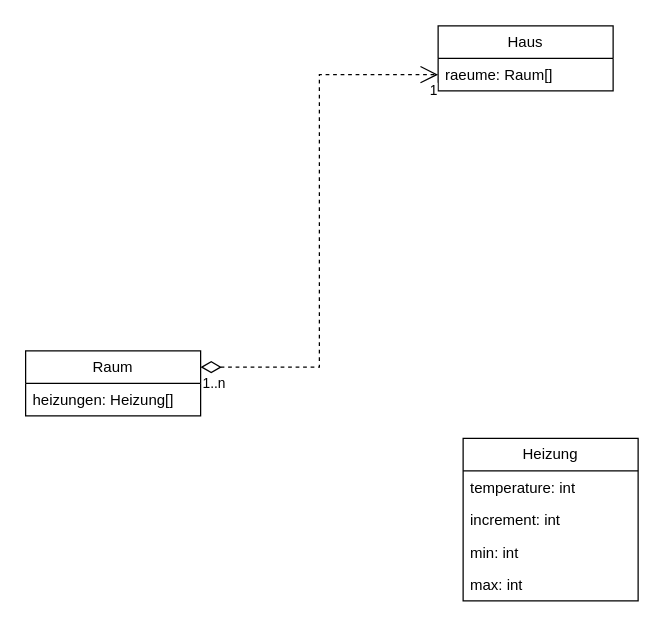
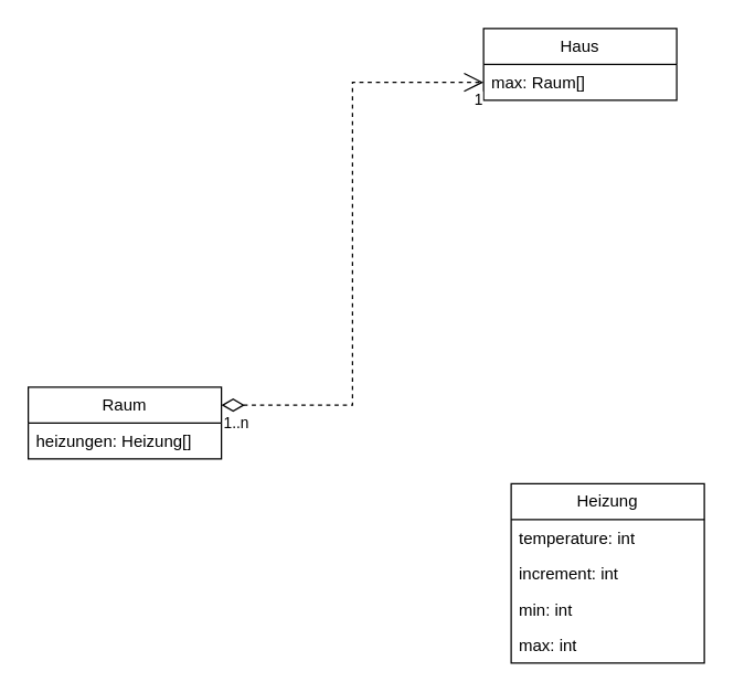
  <mxCell id="0" />
  <mxCell id="1" parent="0" />
  <mxCell id="2" value="Haus" style="swimlane;fontStyle=0;childLayout=stackLayout;horizontal=1;startSize=26;fillColor=none;horizontalStack=0;resizeParent=1;resizeParentMax=0;resizeLast=0;collapsible=1;marginBottom=0;whiteSpace=wrap;html=1;" vertex="1" parent="1"><mxGeometry x="350" y="20" width="140" height="52" as="geometry" /></mxCell>
- <mxCell id="3" value="raeume: Raum[]" style="text;strokeColor=none;fillColor=none;align=left;verticalAlign=top;spacingLeft=4;spacingRight=4;overflow=hidden;rotatable=0;points=[[0,0.5],[1,0.5]];portConstraint=eastwest;whiteSpace=wrap;html=1;" vertex="1" parent="2"><mxGeometry y="26" width="140" height="26" as="geometry" /></mxCell>
+ <mxCell id="3" value="max: Raum[]" style="text;strokeColor=none;fillColor=none;align=left;verticalAlign=top;spacingLeft=4;spacingRight=4;overflow=hidden;rotatable=0;points=[[0,0.5],[1,0.5]];portConstraint=eastwest;whiteSpace=wrap;html=1;" vertex="1" parent="2"><mxGeometry y="26" width="140" height="26" as="geometry" /></mxCell>
  <mxCell id="4" value="Raum" style="swimlane;fontStyle=0;childLayout=stackLayout;horizontal=1;startSize=26;fillColor=none;horizontalStack=0;resizeParent=1;resizeParentMax=0;resizeLast=0;collapsible=1;marginBottom=0;whiteSpace=wrap;html=1;" vertex="1" parent="1"><mxGeometry x="20" y="280" width="140" height="52" as="geometry" /></mxCell>
  <mxCell id="5" value="heizungen: Heizung[]" style="text;strokeColor=none;fillColor=none;align=left;verticalAlign=top;spacingLeft=4;spacingRight=4;overflow=hidden;rotatable=0;points=[[0,0.5],[1,0.5]];portConstraint=eastwest;whiteSpace=wrap;html=1;" vertex="1" parent="4"><mxGeometry y="26" width="140" height="26" as="geometry" /></mxCell>
  <mxCell id="6" value="&lt;div&gt;Heizung&lt;/div&gt;" style="swimlane;fontStyle=0;childLayout=stackLayout;horizontal=1;startSize=26;fillColor=none;horizontalStack=0;resizeParent=1;resizeParentMax=0;resizeLast=0;collapsible=1;marginBottom=0;whiteSpace=wrap;html=1;" vertex="1" parent="1"><mxGeometry x="370" y="350" width="140" height="130" as="geometry" /></mxCell>
  <mxCell id="7" value="temperature: int" style="text;strokeColor=none;fillColor=none;align=left;verticalAlign=top;spacingLeft=4;spacingRight=4;overflow=hidden;rotatable=0;points=[[0,0.5],[1,0.5]];portConstraint=eastwest;whiteSpace=wrap;html=1;" vertex="1" parent="6"><mxGeometry y="26" width="140" height="26" as="geometry" /></mxCell>
  <mxCell id="8" value="increment: int" style="text;strokeColor=none;fillColor=none;align=left;verticalAlign=top;spacingLeft=4;spacingRight=4;overflow=hidden;rotatable=0;points=[[0,0.5],[1,0.5]];portConstraint=eastwest;whiteSpace=wrap;html=1;" vertex="1" parent="6"><mxGeometry y="52" width="140" height="26" as="geometry" /></mxCell>
  <mxCell id="9" value="min: int" style="text;strokeColor=none;fillColor=none;align=left;verticalAlign=top;spacingLeft=4;spacingRight=4;overflow=hidden;rotatable=0;points=[[0,0.5],[1,0.5]];portConstraint=eastwest;whiteSpace=wrap;html=1;" vertex="1" parent="6"><mxGeometry y="78" width="140" height="26" as="geometry" /></mxCell>
  <mxCell id="10" value="max: int" style="text;strokeColor=none;fillColor=none;align=left;verticalAlign=top;spacingLeft=4;spacingRight=4;overflow=hidden;rotatable=0;points=[[0,0.5],[1,0.5]];portConstraint=eastwest;whiteSpace=wrap;html=1;" vertex="1" parent="6"><mxGeometry y="104" width="140" height="26" as="geometry" /></mxCell>
  <mxCell id="11" value="" style="endArrow=open;html=1;endSize=12;startArrow=diamondThin;startSize=14;startFill=0;edgeStyle=orthogonalEdgeStyle;rounded=0;exitX=1;exitY=0.25;exitDx=0;exitDy=0;entryX=0;entryY=0.5;entryDx=0;entryDy=0;dashed=1;" edge="1" parent="1" source="4" target="3"><mxGeometry relative="1" as="geometry"><mxPoint x="170" y="250" as="sourcePoint" /><mxPoint x="330" y="250" as="targetPoint" /></mxGeometry></mxCell>
  <mxCell id="12" value="1..n" style="edgeLabel;resizable=0;html=1;align=left;verticalAlign=top;" connectable="0" vertex="1" parent="11"><mxGeometry x="-1" relative="1" as="geometry" /></mxCell>
  <mxCell id="13" value="1" style="edgeLabel;resizable=0;html=1;align=right;verticalAlign=top;" connectable="0" vertex="1" parent="11"><mxGeometry x="1" relative="1" as="geometry" /></mxCell>
